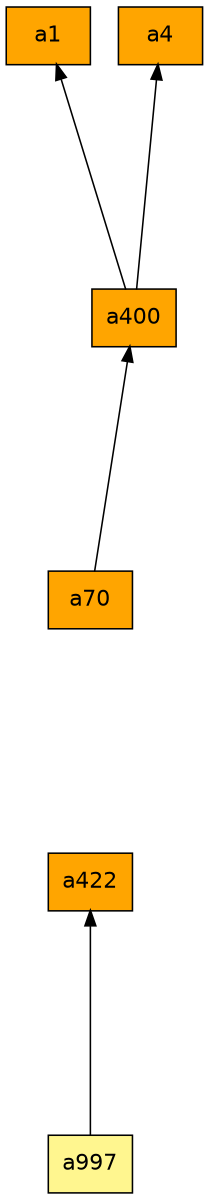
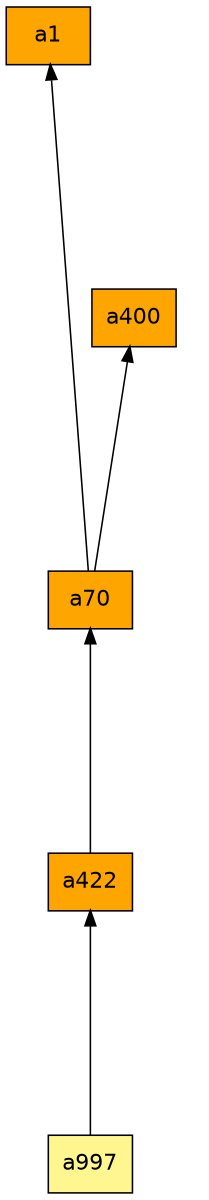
  digraph {
    fontname="DejaVu Sans"
    rankdir=BT
    ranksep=2.0
    node [fillcolor=orange fontname="DejaVu Sans" shape=record style=filled]
    edge [fontname="DejaVu Sans"]
    n1 [label="{a1}"]
    n2 [fillcolor=khaki1 label="{a997}"]
    n3 [label="{a422}"]
    n4 [label="{a70}"]
    n5 [label="{a400}"]
-   n6 [label="{a4}"]
    n2 -> n3
-   n5 -> n1
+   n3 -> n4
+   n4 -> n1
    n4 -> n5
-   n5 -> n6
  }
